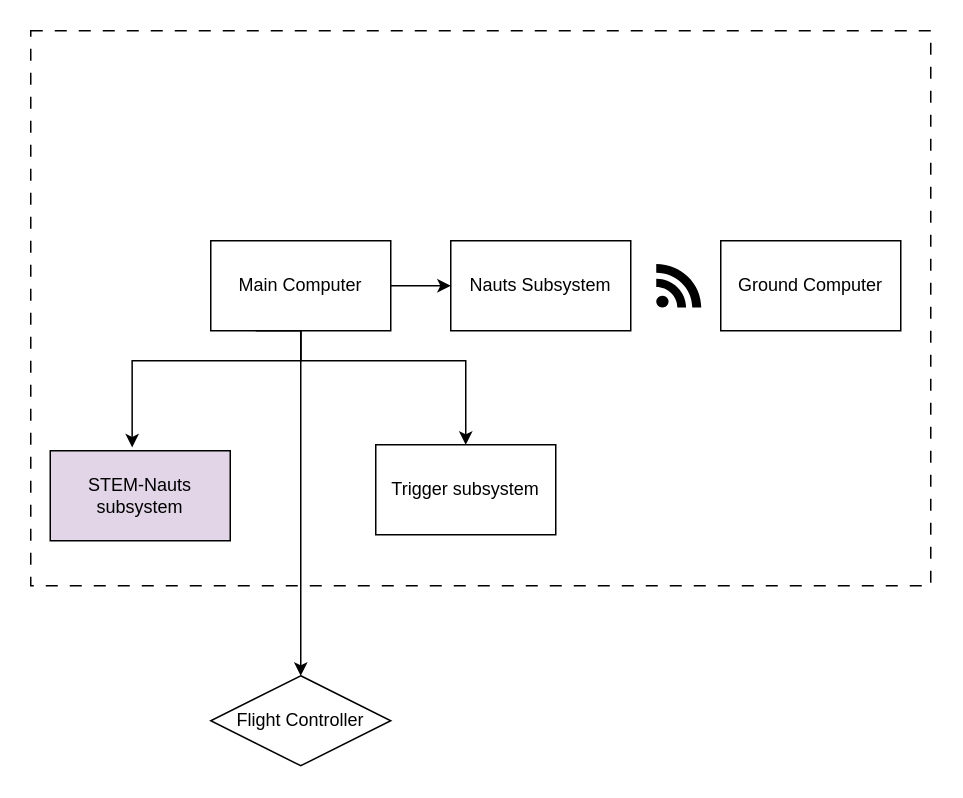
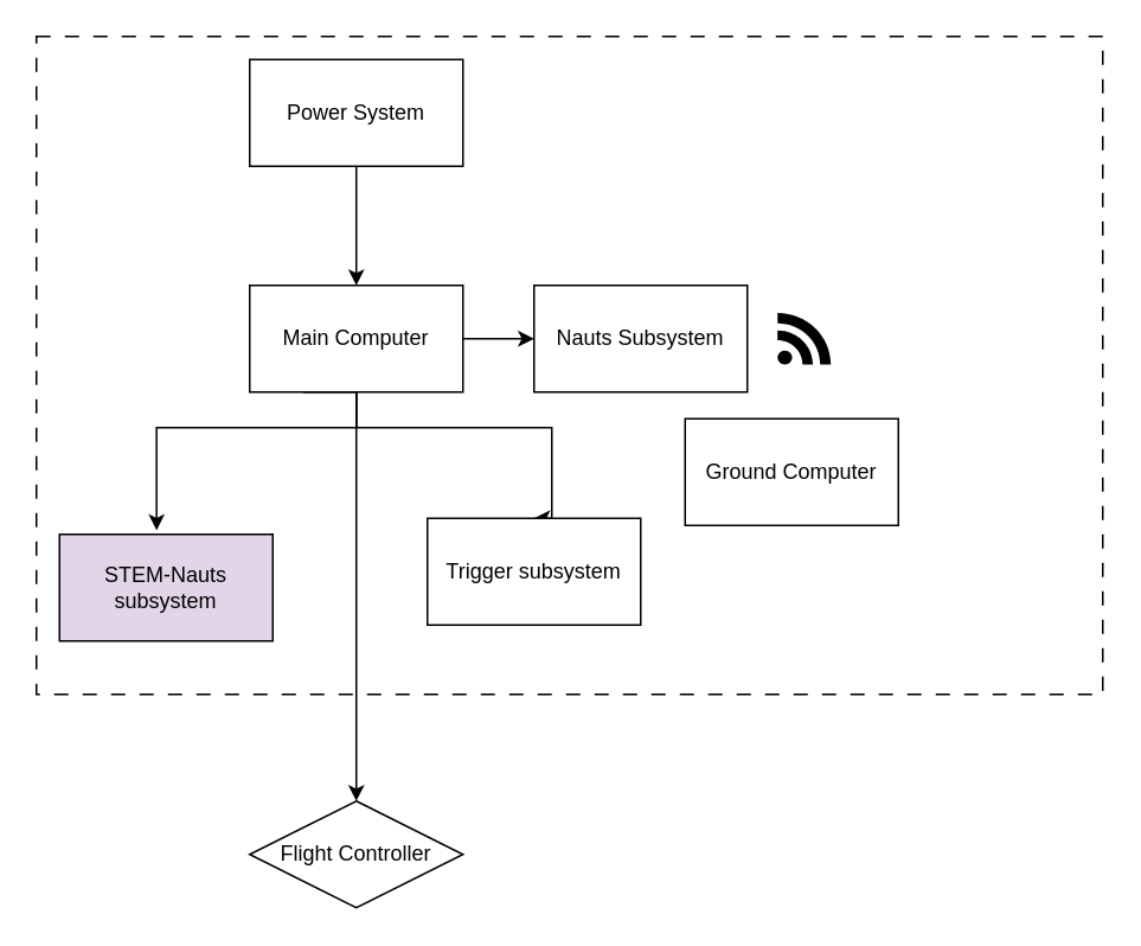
  <mxCell id="0" />
  <mxCell id="1" parent="0" />
  <mxCell id="2" value="" style="rounded=0;whiteSpace=wrap;html=1;fillColor=none;dashed=1;dashPattern=8 8;" vertex="1" parent="1"><mxGeometry x="20" y="20" width="600" height="370" as="geometry" /></mxCell>
  <mxCell id="3" style="edgeStyle=orthogonalEdgeStyle;rounded=0;orthogonalLoop=1;jettySize=auto;html=1;" edge="1" parent="1" source="6" target="8"><mxGeometry relative="1" as="geometry" /></mxCell>
  <mxCell id="4" style="edgeStyle=orthogonalEdgeStyle;rounded=0;orthogonalLoop=1;jettySize=auto;html=1;entryX=0;entryY=0.5;entryDx=0;entryDy=0;" edge="1" parent="1" source="6" target="10"><mxGeometry relative="1" as="geometry" /></mxCell>
  <mxCell id="5" style="edgeStyle=orthogonalEdgeStyle;rounded=0;orthogonalLoop=1;jettySize=auto;html=1;entryX=0.5;entryY=0;entryDx=0;entryDy=0;" edge="1" parent="1" source="6" target="9"><mxGeometry relative="1" as="geometry"><Array as="points"><mxPoint x="200" y="240" /><mxPoint x="310" y="240" /></Array></mxGeometry></mxCell>
  <mxCell id="6" value="Main Computer" style="rounded=0;whiteSpace=wrap;html=1;" vertex="1" parent="1"><mxGeometry x="140" y="160" width="120" height="60" as="geometry" /></mxCell>
  <mxCell id="7" value="STEM-Nauts subsystem" style="rounded=0;whiteSpace=wrap;html=1;fillColor=#e1d5e7;" vertex="1" parent="1"><mxGeometry x="33" y="300" width="120" height="60" as="geometry" /></mxCell>
  <mxCell id="8" value="Flight Controller" style="rhombus;whiteSpace=wrap;html=1;" vertex="1" parent="1"><mxGeometry x="140" y="450" width="120" height="60" as="geometry" /></mxCell>
- <mxCell id="9" value="Trigger subsystem" style="rounded=0;whiteSpace=wrap;html=1;" vertex="1" parent="1"><mxGeometry x="250" y="296" width="120" height="60" as="geometry" /></mxCell>
+ <mxCell id="9" value="Trigger subsystem" style="rounded=0;whiteSpace=wrap;html=1;" vertex="1" parent="1"><mxGeometry x="240" y="291" width="120" height="60" as="geometry" /></mxCell>
  <mxCell id="10" value="Nauts Subsystem" style="rounded=0;whiteSpace=wrap;html=1;" vertex="1" parent="1"><mxGeometry x="300" y="160" width="120" height="60" as="geometry" /></mxCell>
+ <mxCell id="11" style="edgeStyle=orthogonalEdgeStyle;rounded=0;orthogonalLoop=1;jettySize=auto;html=1;entryX=0.5;entryY=0;entryDx=0;entryDy=0;" edge="1" parent="1" source="12" target="6"><mxGeometry relative="1" as="geometry" /></mxCell>
+ <mxCell id="12" value="Power System" style="rounded=0;whiteSpace=wrap;html=1;" vertex="1" parent="1"><mxGeometry x="140" y="33" width="120" height="60" as="geometry" /></mxCell>
  <mxCell id="13" style="edgeStyle=orthogonalEdgeStyle;rounded=0;orthogonalLoop=1;jettySize=auto;html=1;entryX=0.455;entryY=-0.037;entryDx=0;entryDy=0;entryPerimeter=0;" edge="1" parent="1" target="7"><mxGeometry relative="1" as="geometry"><mxPoint x="170" y="220" as="sourcePoint" /><Array as="points"><mxPoint x="200" y="220" /><mxPoint x="200" y="240" /><mxPoint x="88" y="240" /></Array></mxGeometry></mxCell>
- <mxCell id="14" value="Ground Computer" style="rounded=0;whiteSpace=wrap;html=1;" vertex="1" parent="1"><mxGeometry x="480" y="160" width="120" height="60" as="geometry" /></mxCell>
+ <mxCell id="14" value="Ground Computer" style="rounded=0;whiteSpace=wrap;html=1;" vertex="1" parent="1"><mxGeometry x="385" y="235" width="120" height="60" as="geometry" /></mxCell>
  <mxCell id="15" value="" style="shape=mxgraph.signs.tech.rss;html=1;pointerEvents=1;fillColor=#000000;strokeColor=none;verticalLabelPosition=bottom;verticalAlign=top;align=center;" vertex="1" parent="1"><mxGeometry x="437" y="175.5" width="30" height="29" as="geometry" /></mxCell>
